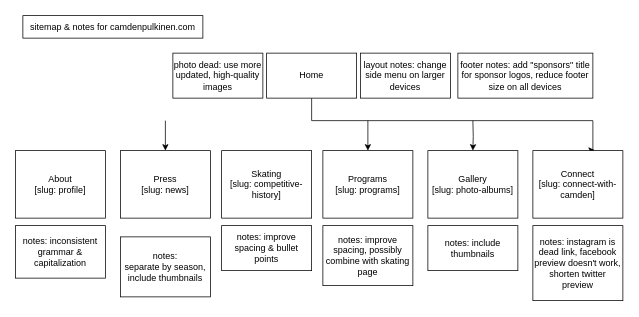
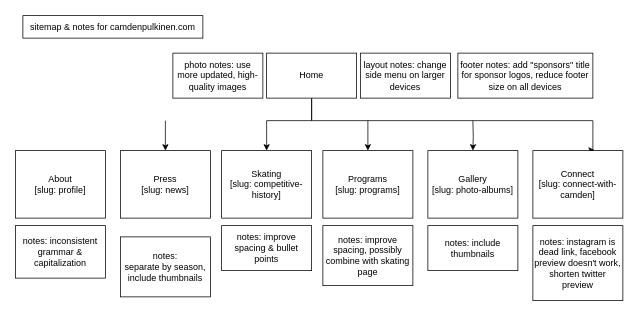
  <mxCell id="0" />
  <mxCell id="1" parent="0" />
+ <mxCell id="2" value="" style="edgeStyle=orthogonalEdgeStyle;rounded=0;orthogonalLoop=1;jettySize=auto;html=1;" parent="1" source="4" target="8" edge="1"><mxGeometry relative="1" as="geometry"><Array as="points"><mxPoint x="415" y="160" /><mxPoint x="355" y="160" /></Array></mxGeometry></mxCell>
  <mxCell id="3" style="edgeStyle=orthogonalEdgeStyle;rounded=0;orthogonalLoop=1;jettySize=auto;html=1;entryX=0.689;entryY=-0.005;entryDx=0;entryDy=0;entryPerimeter=0;" parent="1" target="13" edge="1"><mxGeometry relative="1" as="geometry"><mxPoint x="675" y="100" as="targetPoint" /><mxPoint x="415" y="130" as="sourcePoint" /><Array as="points"><mxPoint x="415" y="160" /><mxPoint x="790" y="160" /><mxPoint x="790" y="200" /></Array></mxGeometry></mxCell>
  <mxCell id="4" value="Home" style="rounded=0;whiteSpace=wrap;html=1;strokeColor=default;fillColor=default;" parent="1" vertex="1"><mxGeometry x="355" y="70" width="120" height="60" as="geometry" /></mxCell>
  <mxCell id="5" value="About&lt;br&gt;[slug: profile]" style="rounded=0;whiteSpace=wrap;html=1;strokeColor=default;fillColor=default;" parent="1" vertex="1"><mxGeometry x="20" y="200" width="120" height="90" as="geometry" /></mxCell>
  <mxCell id="6" value="" style="edgeStyle=orthogonalEdgeStyle;rounded=0;orthogonalLoop=1;jettySize=auto;html=1;entryX=0.5;entryY=0;entryDx=0;entryDy=0;" parent="1" target="7" edge="1"><mxGeometry relative="1" as="geometry"><mxPoint x="630" y="160" as="sourcePoint" /><mxPoint x="630" y="190" as="targetPoint" /></mxGeometry></mxCell>
  <mxCell id="7" value="Gallery&lt;br&gt;[slug: photo-albums]" style="rounded=0;whiteSpace=wrap;html=1;strokeColor=default;fillColor=default;" parent="1" vertex="1"><mxGeometry x="570" y="200" width="120" height="90" as="geometry" /></mxCell>
  <mxCell id="8" value="Skating&lt;br&gt;[slug: competitive-history]" style="rounded=0;whiteSpace=wrap;html=1;strokeColor=default;fillColor=default;" parent="1" vertex="1"><mxGeometry x="295" y="200" width="120" height="90" as="geometry" /></mxCell>
  <mxCell id="9" value="Press&lt;br&gt;[slug: news]" style="rounded=0;whiteSpace=wrap;html=1;strokeColor=default;fillColor=default;" parent="1" vertex="1"><mxGeometry x="160" y="200" width="120" height="90" as="geometry" /></mxCell>
  <mxCell id="10" value="Programs&lt;br&gt;[slug: programs]" style="rounded=0;whiteSpace=wrap;html=1;strokeColor=default;fillColor=default;" parent="1" vertex="1"><mxGeometry x="430" y="200" width="120" height="90" as="geometry" /></mxCell>
  <mxCell id="11" value="" style="endArrow=classic;html=1;rounded=0;entryX=0.5;entryY=0;entryDx=0;entryDy=0;" parent="1" target="10" edge="1"><mxGeometry width="50" height="50" relative="1" as="geometry"><mxPoint x="490" y="160" as="sourcePoint" /><mxPoint x="550" y="110" as="targetPoint" /></mxGeometry></mxCell>
  <mxCell id="12" value="" style="endArrow=classic;html=1;rounded=0;entryX=0.5;entryY=0;entryDx=0;entryDy=0;" parent="1" target="9" edge="1"><mxGeometry width="50" height="50" relative="1" as="geometry"><mxPoint x="220" y="160" as="sourcePoint" /><mxPoint x="390" y="200" as="targetPoint" /></mxGeometry></mxCell>
  <mxCell id="13" value="Connect&lt;br&gt;[slug: connect-with-camden]" style="rounded=0;whiteSpace=wrap;html=1;strokeColor=default;fillColor=default;" parent="1" vertex="1"><mxGeometry x="710" y="200" width="120" height="90" as="geometry" /></mxCell>
  <mxCell id="14" value="notes:&lt;br&gt;separate by season, include thumbnails" style="rounded=0;whiteSpace=wrap;html=1;" parent="1" vertex="1"><mxGeometry x="160" y="315" width="120" height="80" as="geometry" /></mxCell>
  <mxCell id="15" value="notes: inconsistent grammar &amp;amp; capitalization" style="rounded=0;whiteSpace=wrap;html=1;" parent="1" vertex="1"><mxGeometry x="20" y="300" width="120" height="70" as="geometry" /></mxCell>
  <mxCell id="16" value="notes: improve spacing &amp;amp; bullet points" style="rounded=0;whiteSpace=wrap;html=1;" parent="1" vertex="1"><mxGeometry x="295" y="300" width="120" height="60" as="geometry" /></mxCell>
  <mxCell id="17" value="notes: improve spacing, possibly combine with skating page" style="rounded=0;whiteSpace=wrap;html=1;" parent="1" vertex="1"><mxGeometry x="430" y="300" width="120" height="80" as="geometry" /></mxCell>
  <mxCell id="18" value="notes: include thumbnails" style="rounded=0;whiteSpace=wrap;html=1;" parent="1" vertex="1"><mxGeometry x="570" y="300" width="120" height="60" as="geometry" /></mxCell>
  <mxCell id="19" value="notes: instagram is dead link, facebook preview doesn't work, shorten twitter preview" style="rounded=0;whiteSpace=wrap;html=1;" parent="1" vertex="1"><mxGeometry x="710" y="300" width="120" height="100" as="geometry" /></mxCell>
  <mxCell id="20" value="layout notes: change side menu on larger devices" style="rounded=0;whiteSpace=wrap;html=1;" parent="1" vertex="1"><mxGeometry x="480" y="70" width="120" height="60" as="geometry" /></mxCell>
  <mxCell id="21" value="footer notes: add &quot;sponsors&quot; title for sponsor logos, reduce footer size on all devices" style="rounded=0;whiteSpace=wrap;html=1;" parent="1" vertex="1"><mxGeometry x="610" y="70" width="180" height="60" as="geometry" /></mxCell>
  <mxCell id="22" value="sitemap &amp;amp; notes for camdenpulkinen.com" style="rounded=0;whiteSpace=wrap;html=1;" parent="1" vertex="1"><mxGeometry x="30" y="20" width="240" height="30" as="geometry" /></mxCell>
- <mxCell id="23" value="photo dead: use more updated, high-quality images" style="rounded=0;whiteSpace=wrap;html=1;" vertex="1" parent="1"><mxGeometry x="230" y="70" width="120" height="60" as="geometry" /></mxCell>
+ <mxCell id="23" value="photo notes: use more updated, high-quality images" style="rounded=0;whiteSpace=wrap;html=1;" vertex="1" parent="1"><mxGeometry x="230" y="70" width="120" height="60" as="geometry" /></mxCell>
